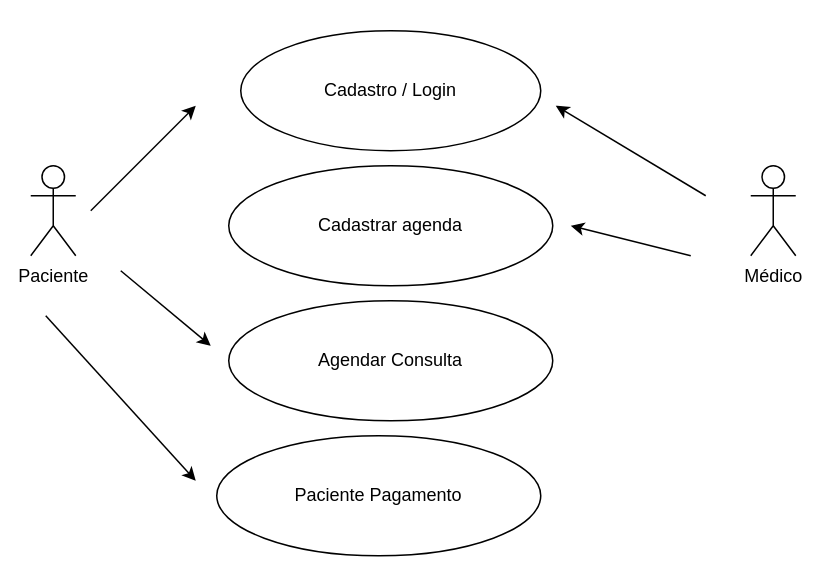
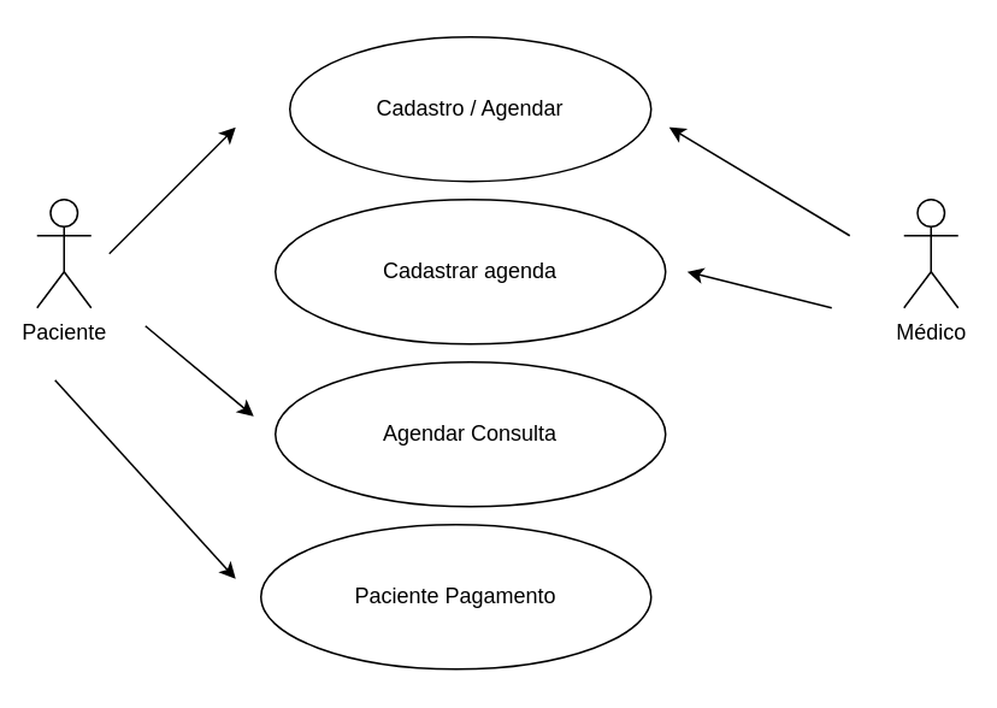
  <mxCell id="0" />
  <mxCell id="1" parent="0" />
  <mxCell id="2" value="Paciente" style="shape=umlActor;verticalLabelPosition=bottom;verticalAlign=top;html=1;outlineConnect=0;" parent="1" vertex="1"><mxGeometry x="20" y="110" width="30" height="60" as="geometry" /></mxCell>
- <mxCell id="3" value="Cadastro / Login" style="ellipse;whiteSpace=wrap;html=1;" parent="1" vertex="1"><mxGeometry x="160" y="20" width="200" height="80" as="geometry" /></mxCell>
+ <mxCell id="3" value="Cadastro / Agendar" style="ellipse;whiteSpace=wrap;html=1;" parent="1" vertex="1"><mxGeometry x="160" y="20" width="200" height="80" as="geometry" /></mxCell>
  <mxCell id="4" value="Agendar Consulta" style="ellipse;whiteSpace=wrap;html=1;" parent="1" vertex="1"><mxGeometry x="152" y="200" width="216" height="80" as="geometry" /></mxCell>
  <mxCell id="5" value="Cadastrar agenda" style="ellipse;whiteSpace=wrap;html=1;" parent="1" vertex="1"><mxGeometry x="152" y="110" width="216" height="80" as="geometry" /></mxCell>
  <mxCell id="6" value="Médico" style="shape=umlActor;verticalLabelPosition=bottom;verticalAlign=top;html=1;outlineConnect=0;" parent="1" vertex="1"><mxGeometry x="500" y="110" width="30" height="60" as="geometry" /></mxCell>
  <mxCell id="7" value="Paciente Pagamento" style="ellipse;whiteSpace=wrap;html=1;" parent="1" vertex="1"><mxGeometry x="144" y="290" width="216" height="80" as="geometry" /></mxCell>
  <mxCell id="8" value="" style="endArrow=classic;html=1;rounded=0;" parent="1" edge="1"><mxGeometry width="50" height="50" relative="1" as="geometry"><mxPoint x="60" y="140" as="sourcePoint" /><mxPoint x="130" y="70" as="targetPoint" /></mxGeometry></mxCell>
  <mxCell id="9" value="" style="endArrow=classic;html=1;rounded=0;" parent="1" edge="1"><mxGeometry width="50" height="50" relative="1" as="geometry"><mxPoint x="80" y="180" as="sourcePoint" /><mxPoint x="140" y="230" as="targetPoint" /></mxGeometry></mxCell>
  <mxCell id="10" value="" style="endArrow=classic;html=1;rounded=0;" parent="1" edge="1"><mxGeometry width="50" height="50" relative="1" as="geometry"><mxPoint x="30" y="210" as="sourcePoint" /><mxPoint x="130" y="320" as="targetPoint" /></mxGeometry></mxCell>
  <mxCell id="11" value="" style="endArrow=classic;html=1;rounded=0;" parent="1" edge="1"><mxGeometry width="50" height="50" relative="1" as="geometry"><mxPoint x="470" y="130" as="sourcePoint" /><mxPoint x="370" y="70" as="targetPoint" /></mxGeometry></mxCell>
  <mxCell id="12" value="" style="endArrow=classic;html=1;rounded=0;" parent="1" edge="1"><mxGeometry width="50" height="50" relative="1" as="geometry"><mxPoint x="460" y="170" as="sourcePoint" /><mxPoint x="380" y="150" as="targetPoint" /></mxGeometry></mxCell>
